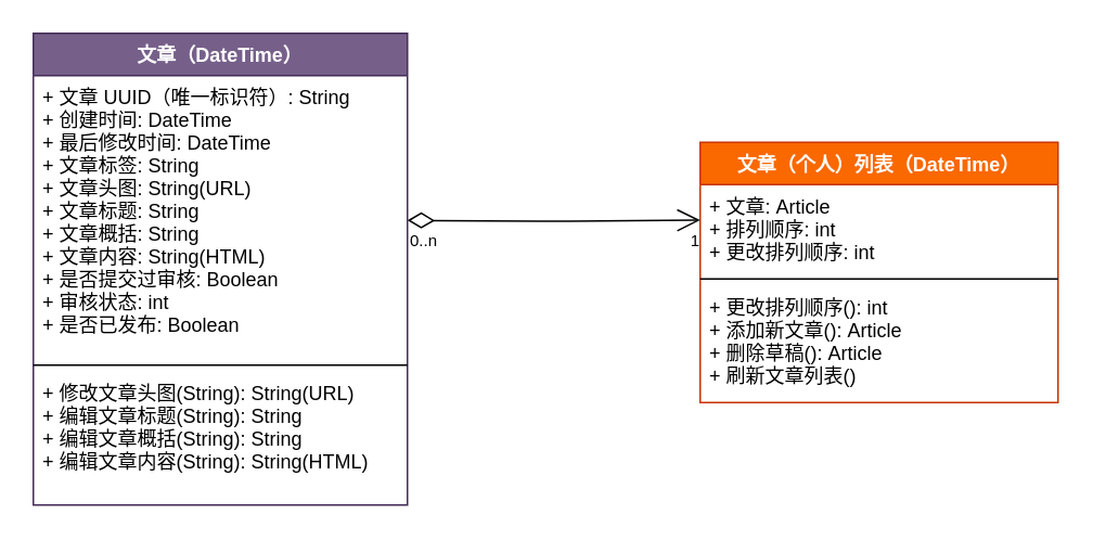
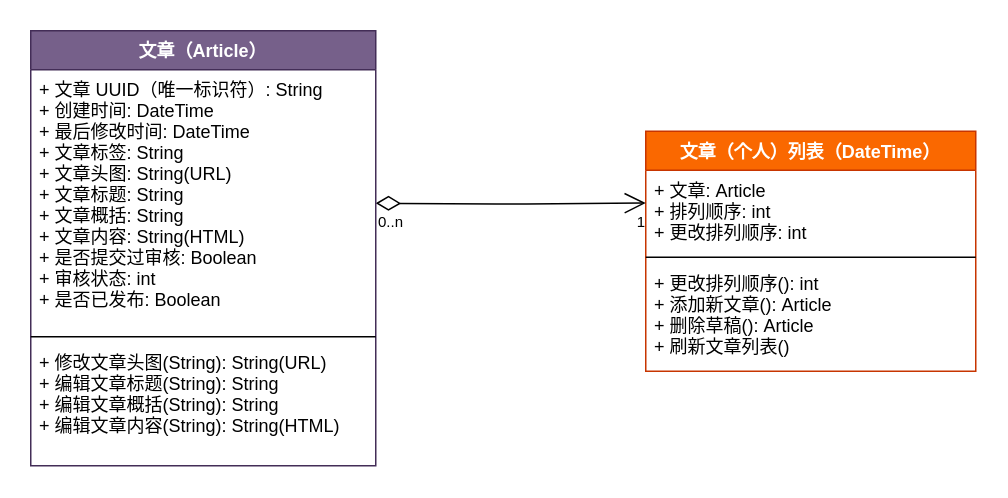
  <mxCell id="0" />
  <mxCell id="1" parent="0" />
  <mxCell id="2" value="文章（个人）列表（DateTime）" style="swimlane;fontStyle=1;align=center;verticalAlign=top;childLayout=stackLayout;horizontal=1;startSize=26;horizontalStack=0;resizeParent=1;resizeParentMax=0;resizeLast=0;collapsible=1;marginBottom=0;fillColor=#fa6800;strokeColor=#C73500;fontColor=#ffffff;" parent="1" vertex="1"><mxGeometry x="430" y="87" width="220" height="160" as="geometry"><mxRectangle x="170" y="300" width="130" height="26" as="alternateBounds" /></mxGeometry></mxCell>
  <mxCell id="3" value="+ 文章: Article&#10;+ 排列顺序: int&#10;+ 更改排列顺序: int" style="text;strokeColor=none;fillColor=none;align=left;verticalAlign=top;spacingLeft=4;spacingRight=4;overflow=hidden;rotatable=0;points=[[0,0.5],[1,0.5]];portConstraint=eastwest;spacing=2;imageAspect=1;noLabel=0;" parent="2" vertex="1"><mxGeometry y="26" width="220" height="54" as="geometry" /></mxCell>
  <mxCell id="4" value="" style="line;strokeWidth=1;fillColor=none;align=left;verticalAlign=middle;spacingTop=-1;spacingLeft=3;spacingRight=3;rotatable=0;labelPosition=right;points=[];portConstraint=eastwest;" parent="2" vertex="1"><mxGeometry y="80" width="220" height="8" as="geometry" /></mxCell>
  <mxCell id="5" value="+ 更改排列顺序(): int&#10;+ 添加新文章(): Article&#10;+ 删除草稿(): Article&#10;+ 刷新文章列表()" style="text;strokeColor=none;fillColor=none;align=left;verticalAlign=top;spacingLeft=4;spacingRight=4;overflow=hidden;rotatable=0;points=[[0,0.5],[1,0.5]];portConstraint=eastwest;" parent="2" vertex="1"><mxGeometry y="88" width="220" height="72" as="geometry" /></mxCell>
  <mxCell id="6" value="" style="endArrow=open;html=1;endSize=12;startArrow=diamondThin;startSize=14;startFill=0;edgeStyle=orthogonalEdgeStyle;entryX=0;entryY=0.405;entryDx=0;entryDy=0;entryPerimeter=0;" edge="1" parent="1" target="3"><mxGeometry relative="1" as="geometry"><mxPoint x="250" y="135" as="sourcePoint" /><mxPoint x="340" y="147" as="targetPoint" /></mxGeometry></mxCell>
  <mxCell id="7" value="0..n" style="resizable=0;html=1;align=left;verticalAlign=top;labelBackgroundColor=#ffffff;fontSize=10;" connectable="0" vertex="1" parent="6"><mxGeometry x="-1" relative="1" as="geometry" /></mxCell>
  <mxCell id="8" value="1" style="resizable=0;html=1;align=right;verticalAlign=top;labelBackgroundColor=#ffffff;fontSize=10;" connectable="0" vertex="1" parent="6"><mxGeometry x="1" relative="1" as="geometry" /></mxCell>
- <mxCell id="9" value="文章（DateTime）&#10;" style="swimlane;fontStyle=1;align=center;verticalAlign=top;childLayout=stackLayout;horizontal=1;startSize=26;horizontalStack=0;resizeParent=1;resizeParentMax=0;resizeLast=0;collapsible=1;marginBottom=0;fillColor=#76608a;strokeColor=#432D57;fontColor=#ffffff;" vertex="1" parent="1"><mxGeometry x="20" y="20" width="230" height="290" as="geometry"><mxRectangle x="170" y="300" width="130" height="26" as="alternateBounds" /></mxGeometry></mxCell>
+ <mxCell id="9" value="文章（Article）&#10;" style="swimlane;fontStyle=1;align=center;verticalAlign=top;childLayout=stackLayout;horizontal=1;startSize=26;horizontalStack=0;resizeParent=1;resizeParentMax=0;resizeLast=0;collapsible=1;marginBottom=0;fillColor=#76608a;strokeColor=#432D57;fontColor=#ffffff;" vertex="1" parent="1"><mxGeometry x="20" y="20" width="230" height="290" as="geometry"><mxRectangle x="170" y="300" width="130" height="26" as="alternateBounds" /></mxGeometry></mxCell>
  <mxCell id="10" value="+ 文章 UUID（唯一标识符）: String&#10;+ 创建时间: DateTime&#10;+ 最后修改时间: DateTime&#10;+ 文章标签: String&#10;+ 文章头图: String(URL)&#10;+ 文章标题: String&#10;+ 文章概括: String&#10;+ 文章内容: String(HTML)&#10;+ 是否提交过审核: Boolean&#10;+ 审核状态: int&#10;+ 是否已发布: Boolean" style="text;strokeColor=none;fillColor=none;align=left;verticalAlign=top;spacingLeft=4;spacingRight=4;overflow=hidden;rotatable=0;points=[[0,0.5],[1,0.5]];portConstraint=eastwest;spacing=2;imageAspect=1;noLabel=0;" vertex="1" parent="9"><mxGeometry y="26" width="230" height="174" as="geometry" /></mxCell>
  <mxCell id="11" value="" style="line;strokeWidth=1;fillColor=none;align=left;verticalAlign=middle;spacingTop=-1;spacingLeft=3;spacingRight=3;rotatable=0;labelPosition=right;points=[];portConstraint=eastwest;" vertex="1" parent="9"><mxGeometry y="200" width="230" height="8" as="geometry" /></mxCell>
  <mxCell id="12" value="+ 修改文章头图(String): String(URL)&#10;+ 编辑文章标题(String): String&#10;+ 编辑文章概括(String): String&#10;+ 编辑文章内容(String): String(HTML)" style="text;strokeColor=none;fillColor=none;align=left;verticalAlign=top;spacingLeft=4;spacingRight=4;overflow=hidden;rotatable=0;points=[[0,0.5],[1,0.5]];portConstraint=eastwest;" vertex="1" parent="9"><mxGeometry y="208" width="230" height="82" as="geometry" /></mxCell>
